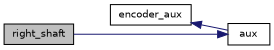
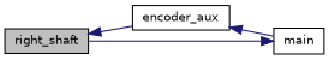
  digraph {
    rankdir=LR
    node [color=black fillcolor=white fontname=Helvetica fontsize=10 shape=record style=filled]
    edge [color=midnightblue dir=back fontname=Helvetica fontsize=10 labelfontname=Helvetica labelfontsize=10 style=solid]
    n1 [fillcolor=grey75 fontcolor=black height=0.2 label=right_shaft width=0.4]
    n2 [height=0.2 label=encoder_aux width=0.4]
-   n3 [height=0.2 label=aux width=0.4]
+   n3 [height=0.2 label=main width=0.4]
+   n1 -> n2
    n2 -> n3
    n3 -> n1
  }
